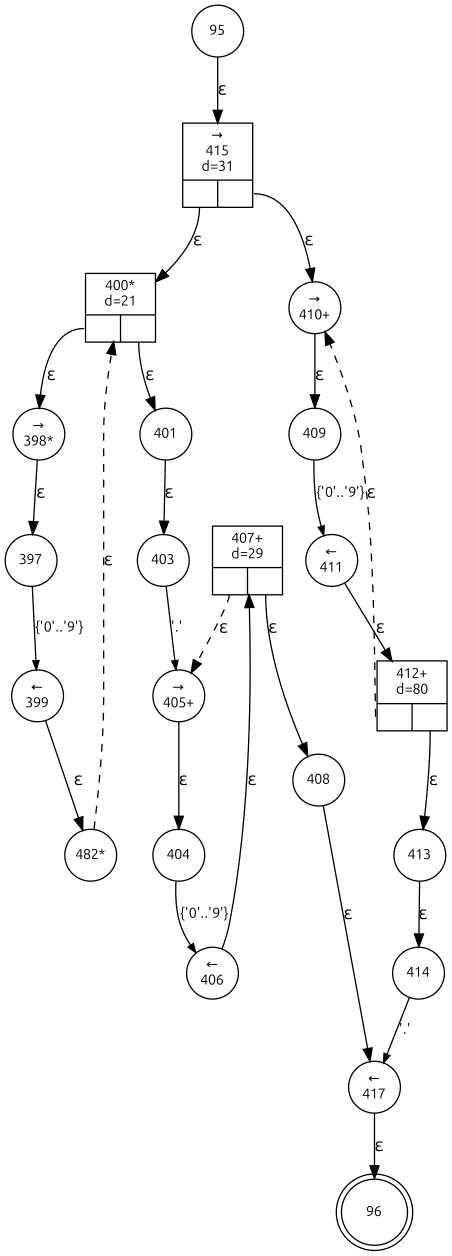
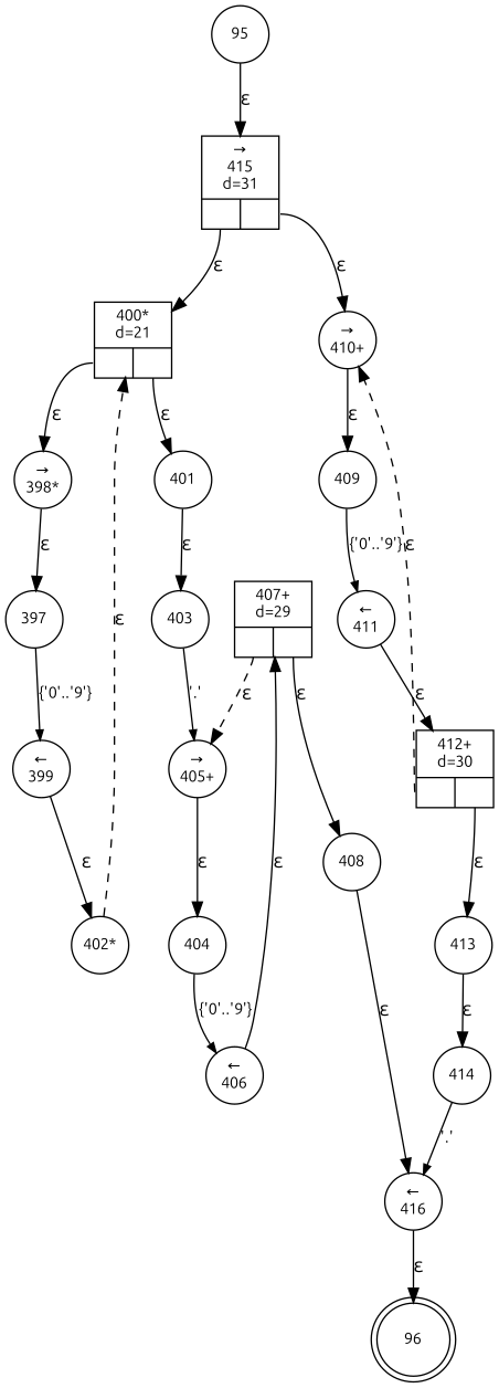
  digraph {
    fontname=Ubuntu
    rankdir=TB
    node [fixedsize=true fontname=Ubuntu fontsize=11 shape=circle peripheries=1]
    edge [fontname=Ubuntu]
    n1 [label=96 shape=doublecircle width=.6 peripheries=""]
-   n2 [label="&larr;\n417" width=.55]
+   n2 [label="&larr;\n416" width=.55]
    n3 [label=397 width=.55]
    n4 [label="&larr;\n399" width=.55]
-   n5 [label="482*" width=.55]
+   n5 [label="402*" width=.55]
    n6 [label="&rarr;\n398*" width=.55]
    n7 [fixedsize=false label="{400*\nd=21|{<p0>|<p1>}}" shape=record]
    n8 [label=401 width=.55]
    n9 [label=403 width=.55]
    n10 [label="&rarr;\n405+" width=.55]
    n11 [label=404 width=.55]
    n12 [label="&larr;\n406" width=.55]
    n13 [fixedsize=false label="{407+\nd=29|{<p0>|<p1>}}" shape=record]
    n14 [label=408 width=.55]
    n15 [label=409 width=.55]
    n16 [label="&larr;\n411" width=.55]
-   n17 [fixedsize=false label="{412+\nd=80|{<p0>|<p1>}}" shape=record]
+   n17 [fixedsize=false label="{412+\nd=30|{<p0>|<p1>}}" shape=record]
    n18 [label="&rarr;\n410+" width=.55]
    n19 [label=413 width=.55]
    n20 [label=414 width=.55]
    n21 [label=95 width=.55]
    n22 [fixedsize=false label="{&rarr;\n415\nd=31|{<p0>|<p1>}}" shape=record]
    n2 -> n1 [label="&epsilon;"]
    n3 -> n4 [arrowhead=normal arrowsize=.7 fontsize=11 label="{'0'..'9'}"]
    n4 -> n5 [label="&epsilon;"]
    n5 -> n7 [label="&epsilon;" style=dashed]
    n6 -> n3 [label="&epsilon;"]
    n7 -> n6 [label="&epsilon;" tailport=p0]
    n7 -> n8 [label="&epsilon;" tailport=p1]
    n8 -> n9 [label="&epsilon;"]
    n9 -> n10 [arrowhead=normal arrowsize=.7 fontsize=11 label="'.'"]
    n10 -> n11 [label="&epsilon;"]
    n11 -> n12 [arrowhead=normal arrowsize=.7 fontsize=11 label="{'0'..'9'}"]
    n12 -> n13 [label="&epsilon;"]
    n13 -> n10 [label="&epsilon;" style=dashed tailport=p0]
    n13 -> n14 [label="&epsilon;" tailport=p1]
    n14 -> n2 [label="&epsilon;"]
    n15 -> n16 [arrowhead=normal arrowsize=.7 fontsize=11 label="{'0'..'9'}"]
    n16 -> n17 [label="&epsilon;"]
    n17 -> n18 [label="&epsilon;" style=dashed tailport=p0]
    n17 -> n19 [label="&epsilon;" tailport=p1]
    n18 -> n15 [label="&epsilon;"]
    n19 -> n20 [label="&epsilon;"]
    n20 -> n2 [arrowhead=normal arrowsize=.7 fontsize=11 label="'.'"]
    n21 -> n22 [label="&epsilon;"]
    n22 -> n7 [label="&epsilon;" tailport=p0]
    n22 -> n18 [label="&epsilon;" tailport=p1]
  }
